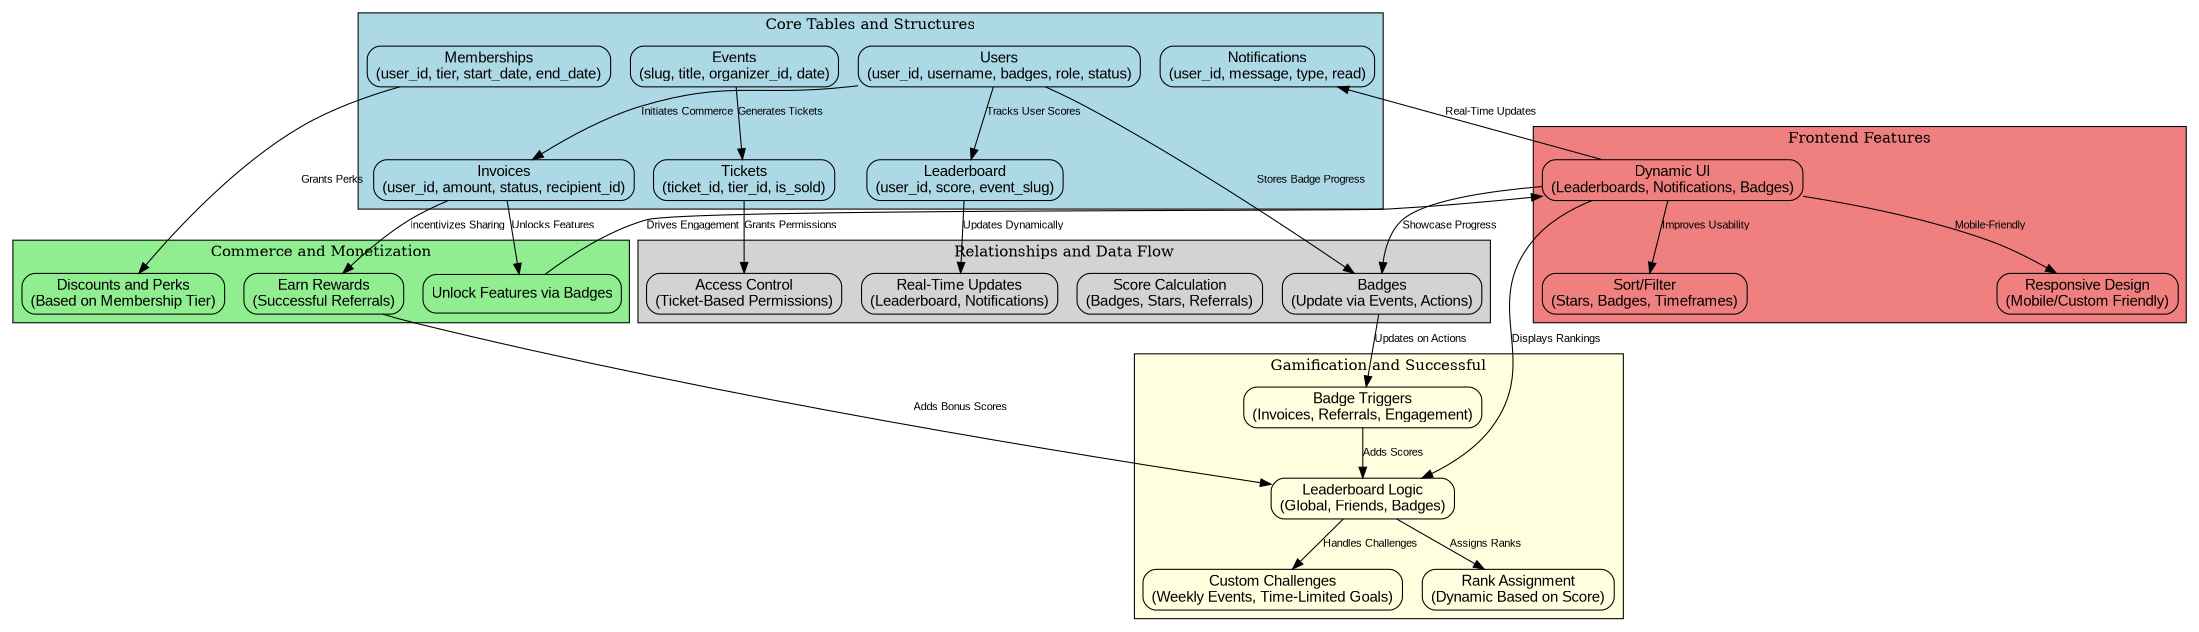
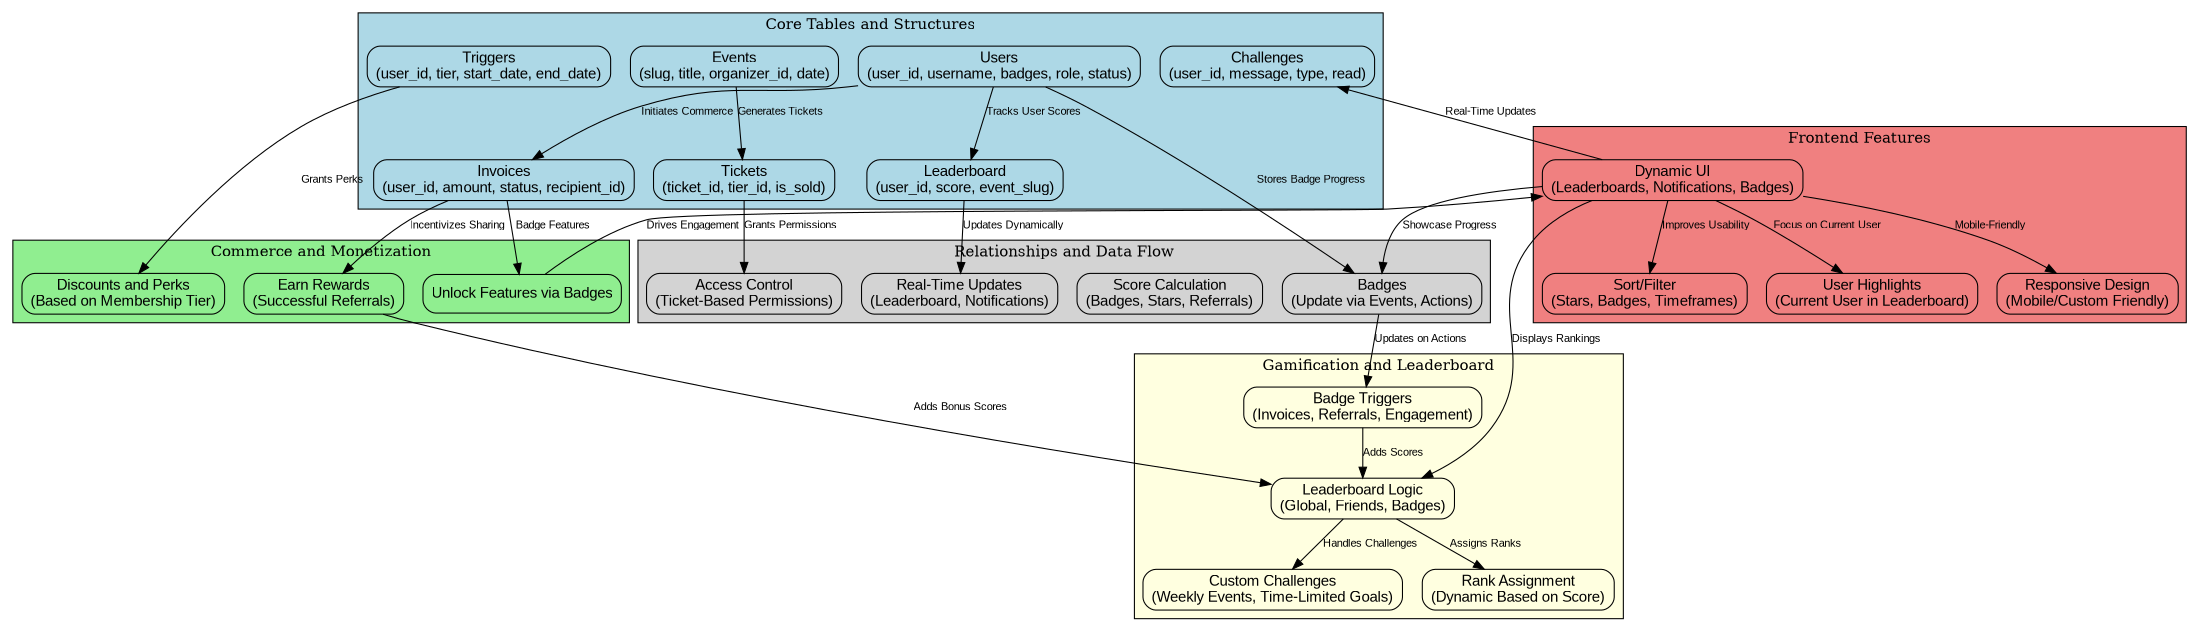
  digraph {
    rankdir=TB
    node [fontname=Arial shape=box style=rounded]
    edge [fontname=Arial fontsize=10]
    n1 [label="Users\n(user_id, username, badges, role, status)"]
    n2 [label="Events\n(slug, title, organizer_id, date)"]
    n3 [label="Tickets\n(ticket_id, tier_id, is_sold)"]
    n4 [label="Leaderboard\n(user_id, score, event_slug)"]
    n5 [label="Invoices\n(user_id, amount, status, recipient_id)"]
-   n6 [label="Notifications\n(user_id, message, type, read)"]
-   n7 [label="Memberships\n(user_id, tier, start_date, end_date)"]
+   n6 [label="Challenges\n(user_id, message, type, read)"]
+   n7 [label="Triggers\n(user_id, tier, start_date, end_date)"]
    n8 [label="Badges\n(Update via Events, Actions)"]
    n9 [label="Score Calculation\n(Badges, Stars, Referrals)"]
    n10 [label="Real-Time Updates\n(Leaderboard, Notifications)"]
    n11 [label="Access Control\n(Ticket-Based Permissions)"]
    n12 [label="Badge Triggers\n(Invoices, Referrals, Engagement)"]
    n13 [label="Leaderboard Logic\n(Global, Friends, Badges)"]
    n14 [label="Custom Challenges\n(Weekly Events, Time-Limited Goals)"]
    n15 [label="Rank Assignment\n(Dynamic Based on Score)"]
    n16 [label="Unlock Features via Badges"]
    n17 [label="Discounts and Perks\n(Based on Membership Tier)"]
    n18 [label="Earn Rewards\n(Successful Referrals)"]
    n19 [label="Dynamic UI\n(Leaderboards, Notifications, Badges)"]
    n20 [label="Sort/Filter\n(Stars, Badges, Timeframes)"]
+   n21 [label="User Highlights\n(Current User in Leaderboard)"]
    n22 [label="Responsive Design\n(Mobile/Custom Friendly)"]
    subgraph cluster_1 {
      bgcolor=lightblue
      label="Core Tables and Structures"
      n1
      n2
      n3
      n4
      n5
      n6
      n7
    }
    subgraph cluster_2 {
      bgcolor=lightgrey
      label="Relationships and Data Flow"
      n8
      n9
      n10
      n11
    }
    subgraph cluster_3 {
      bgcolor=lightyellow
-     label="Gamification and Successful"
+     label="Gamification and Leaderboard"
      n12
      n13
      n14
      n15
    }
    subgraph cluster_4 {
      bgcolor=lightgreen
      label="Commerce and Monetization"
      n16
      n17
      n18
    }
    subgraph cluster_5 {
      bgcolor=lightcoral
      label="Frontend Features"
      n19
      n20
+     n21
      n22
    }
    n1 -> n4 [label="Tracks User Scores"]
    n1 -> n5 [label="Initiates Commerce"]
    n1 -> n8 [label="Stores Badge Progress"]
    n2 -> n3 [label="Generates Tickets"]
    n3 -> n11 [label="Grants Permissions"]
    n4 -> n10 [label="Updates Dynamically"]
-   n5 -> n16 [label="Unlocks Features"]
+   n5 -> n16 [label="Badge Features"]
    n5 -> n18 [label="Incentivizes Sharing"]
    n7 -> n17 [label="Grants Perks"]
    n8 -> n12 [label="Updates on Actions"]
    n12 -> n13 [label="Adds Scores"]
    n13 -> n14 [label="Handles Challenges"]
    n13 -> n15 [label="Assigns Ranks"]
    n16 -> n19 [label="Drives Engagement"]
    n18 -> n13 [label="Adds Bonus Scores"]
    n19 -> n6 [label="Real-Time Updates"]
    n19 -> n8 [label="Showcase Progress"]
    n19 -> n13 [label="Displays Rankings"]
    n19 -> n20 [label="Improves Usability"]
+   n19 -> n21 [label="Focus on Current User"]
    n19 -> n22 [label="Mobile-Friendly"]
  }
